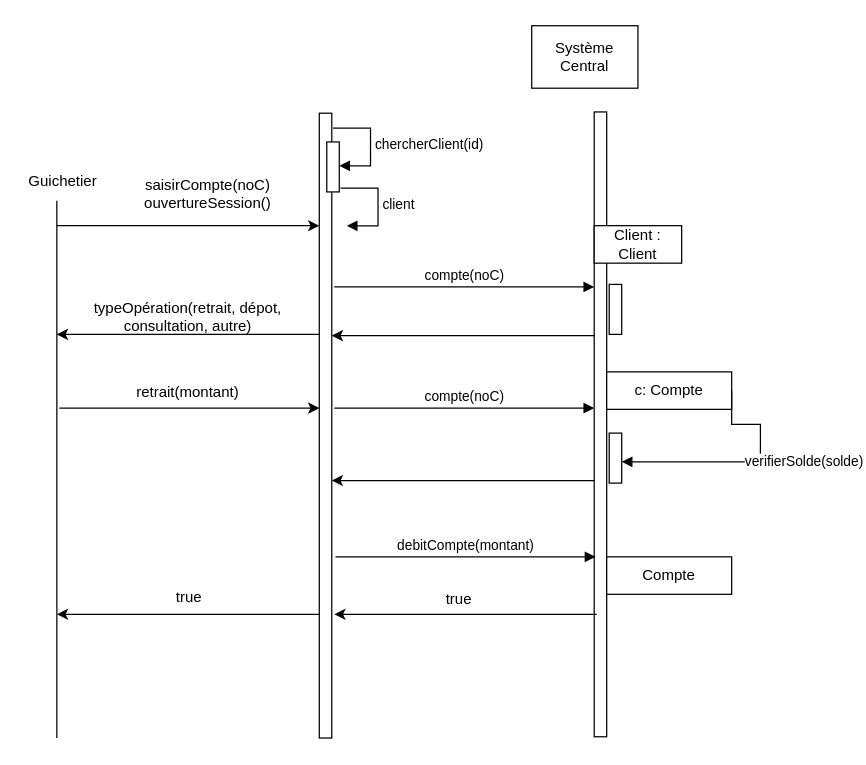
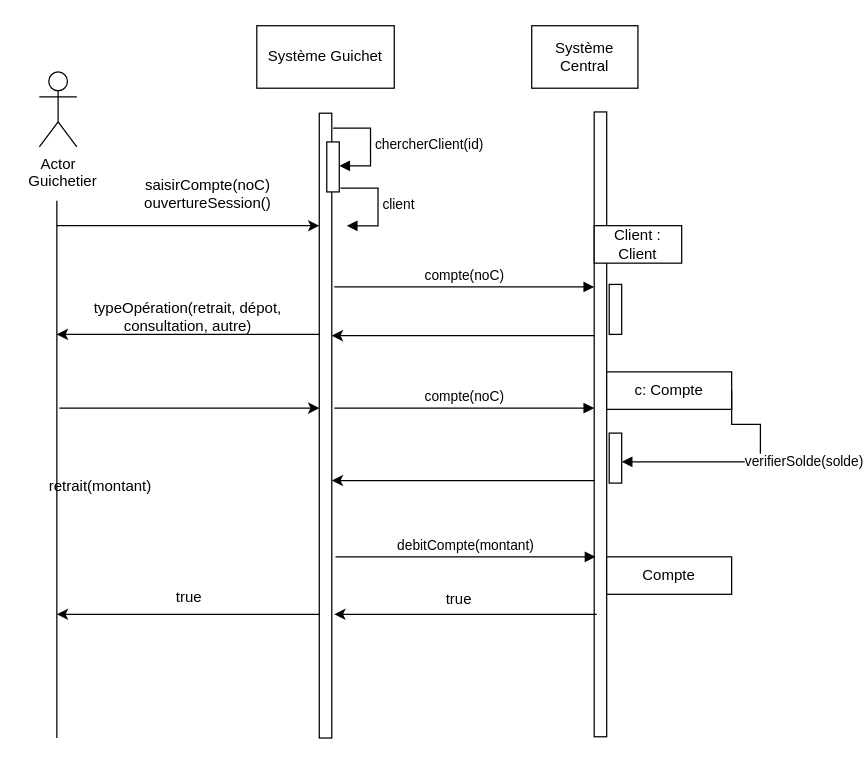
  <mxCell id="0" />
  <mxCell id="1" parent="0" />
+ <mxCell id="2" value="Actor" style="shape=umlActor;verticalLabelPosition=bottom;verticalAlign=top;html=1;" vertex="1" parent="1"><mxGeometry x="31" y="57" width="30" height="60" as="geometry" /></mxCell>
  <mxCell id="3" value="Guichetier" style="text;html=1;align=center;verticalAlign=middle;whiteSpace=wrap;rounded=0;" vertex="1" parent="1"><mxGeometry x="20" y="130" width="60" height="30" as="geometry" /></mxCell>
  <mxCell id="4" value="" style="endArrow=none;html=1;rounded=0;" edge="1" parent="1"><mxGeometry width="50" height="50" relative="1" as="geometry"><mxPoint x="45" y="590" as="sourcePoint" /><mxPoint x="45" y="160" as="targetPoint" /></mxGeometry></mxCell>
  <mxCell id="5" value="" style="endArrow=classic;html=1;rounded=0;" edge="1" parent="1"><mxGeometry width="50" height="50" relative="1" as="geometry"><mxPoint x="45" y="180" as="sourcePoint" /><mxPoint x="255" y="180" as="targetPoint" /></mxGeometry></mxCell>
+ <mxCell id="6" value="Système Guichet" style="html=1;whiteSpace=wrap;" vertex="1" parent="1"><mxGeometry x="205" y="20" width="110" height="50" as="geometry" /></mxCell>
  <mxCell id="7" value="" style="html=1;points=[[0,0,0,0,5],[0,1,0,0,-5],[1,0,0,0,5],[1,1,0,0,-5]];perimeter=orthogonalPerimeter;outlineConnect=0;targetShapes=umlLifeline;portConstraint=eastwest;newEdgeStyle={&quot;curved&quot;:0,&quot;rounded&quot;:0};" vertex="1" parent="1"><mxGeometry x="255" y="90" width="10" height="500" as="geometry" /></mxCell>
  <mxCell id="8" value="Système Central" style="html=1;whiteSpace=wrap;" vertex="1" parent="1"><mxGeometry x="425" y="20" width="85" height="50" as="geometry" /></mxCell>
  <mxCell id="9" value="" style="html=1;points=[[0,0,0,0,5],[0,1,0,0,-5],[1,0,0,0,5],[1,1,0,0,-5]];perimeter=orthogonalPerimeter;outlineConnect=0;targetShapes=umlLifeline;portConstraint=eastwest;newEdgeStyle={&quot;curved&quot;:0,&quot;rounded&quot;:0};" vertex="1" parent="1"><mxGeometry x="475" y="89" width="10" height="500" as="geometry" /></mxCell>
  <mxCell id="10" value="&lt;div&gt;saisirCompte(noC)&lt;/div&gt;&lt;div&gt;&lt;span style=&quot;background-color: initial;&quot;&gt;ouvertureSession()&lt;/span&gt;&lt;/div&gt;&lt;div&gt;&lt;span style=&quot;background-color: initial;&quot;&gt;&lt;br&gt;&lt;/span&gt;&lt;/div&gt;" style="text;html=1;align=center;verticalAlign=middle;whiteSpace=wrap;rounded=0;" vertex="1" parent="1"><mxGeometry x="106" y="147" width="120" height="30" as="geometry" /></mxCell>
  <mxCell id="11" value="" style="html=1;points=[[0,0,0,0,5],[0,1,0,0,-5],[1,0,0,0,5],[1,1,0,0,-5]];perimeter=orthogonalPerimeter;outlineConnect=0;targetShapes=umlLifeline;portConstraint=eastwest;newEdgeStyle={&quot;curved&quot;:0,&quot;rounded&quot;:0};" vertex="1" parent="1"><mxGeometry x="261" y="113" width="10" height="40" as="geometry" /></mxCell>
  <mxCell id="12" value="chercherClient(id)" style="html=1;align=left;spacingLeft=2;endArrow=block;rounded=0;edgeStyle=orthogonalEdgeStyle;curved=0;rounded=0;" edge="1" parent="1"><mxGeometry relative="1" as="geometry"><mxPoint x="266" y="102" as="sourcePoint" /><Array as="points"><mxPoint x="296" y="132" /></Array><mxPoint x="271" y="132.067" as="targetPoint" /></mxGeometry></mxCell>
  <mxCell id="13" value="client" style="html=1;align=left;spacingLeft=2;endArrow=block;rounded=0;edgeStyle=orthogonalEdgeStyle;curved=0;rounded=0;" edge="1" parent="1"><mxGeometry relative="1" as="geometry"><mxPoint x="272" y="150" as="sourcePoint" /><Array as="points"><mxPoint x="302" y="180" /></Array><mxPoint x="277" y="180.067" as="targetPoint" /></mxGeometry></mxCell>
  <mxCell id="14" value="compte(noC)" style="html=1;verticalAlign=bottom;endArrow=block;curved=0;rounded=0;" edge="1" parent="1" target="9"><mxGeometry width="80" relative="1" as="geometry"><mxPoint x="267" y="229" as="sourcePoint" /><mxPoint x="347" y="229" as="targetPoint" /></mxGeometry></mxCell>
  <mxCell id="15" value="Client : Client" style="html=1;whiteSpace=wrap;" vertex="1" parent="1"><mxGeometry x="475" y="180" width="70" height="30" as="geometry" /></mxCell>
  <mxCell id="16" value="" style="endArrow=classic;html=1;rounded=0;" edge="1" parent="1" target="7"><mxGeometry width="50" height="50" relative="1" as="geometry"><mxPoint x="475" y="268" as="sourcePoint" /><mxPoint x="415" y="268" as="targetPoint" /></mxGeometry></mxCell>
  <mxCell id="17" value="" style="html=1;points=[[0,0,0,0,5],[0,1,0,0,-5],[1,0,0,0,5],[1,1,0,0,-5]];perimeter=orthogonalPerimeter;outlineConnect=0;targetShapes=umlLifeline;portConstraint=eastwest;newEdgeStyle={&quot;curved&quot;:0,&quot;rounded&quot;:0};" vertex="1" parent="1"><mxGeometry x="487" y="227" width="10" height="40" as="geometry" /></mxCell>
  <mxCell id="18" value="" style="endArrow=classic;html=1;rounded=0;" edge="1" parent="1"><mxGeometry width="50" height="50" relative="1" as="geometry"><mxPoint x="255" y="267" as="sourcePoint" /><mxPoint x="45" y="267" as="targetPoint" /></mxGeometry></mxCell>
  <mxCell id="19" value="typeOpération(retrait, dépot, consultation, autre)" style="text;html=1;align=center;verticalAlign=middle;whiteSpace=wrap;rounded=0;" vertex="1" parent="1"><mxGeometry x="55" y="238" width="190" height="30" as="geometry" /></mxCell>
  <mxCell id="20" value="" style="endArrow=classic;html=1;rounded=0;" edge="1" parent="1" target="7"><mxGeometry width="50" height="50" relative="1" as="geometry"><mxPoint x="47" y="326" as="sourcePoint" /><mxPoint x="97" y="276" as="targetPoint" /></mxGeometry></mxCell>
- <mxCell id="21" value="retrait(montant)" style="text;html=1;align=center;verticalAlign=middle;whiteSpace=wrap;rounded=0;" vertex="1" parent="1"><mxGeometry x="75" y="299" width="150" height="30" as="geometry" /></mxCell>
+ <mxCell id="21" value="retrait(montant)" style="text;html=1;align=center;verticalAlign=middle;whiteSpace=wrap;rounded=0;" vertex="1" parent="1"><mxGeometry x="5" y="374" width="150" height="30" as="geometry" /></mxCell>
  <mxCell id="22" value="compte(noC)" style="html=1;verticalAlign=bottom;endArrow=block;curved=0;rounded=0;" edge="1" parent="1"><mxGeometry width="80" relative="1" as="geometry"><mxPoint x="267" y="326" as="sourcePoint" /><mxPoint x="475" y="326" as="targetPoint" /></mxGeometry></mxCell>
  <mxCell id="23" value="c: Compte" style="html=1;whiteSpace=wrap;" vertex="1" parent="1"><mxGeometry x="485" y="297" width="100" height="30" as="geometry" /></mxCell>
  <mxCell id="24" value="verifierSolde(solde)" style="html=1;align=left;spacingLeft=2;endArrow=block;rounded=0;edgeStyle=orthogonalEdgeStyle;curved=0;rounded=0;exitX=1;exitY=0.5;exitDx=0;exitDy=0;" edge="1" parent="1" source="23" target="25"><mxGeometry relative="1" as="geometry"><mxPoint x="578" y="339" as="sourcePoint" /><Array as="points"><mxPoint x="585" y="339" /><mxPoint x="608" y="339" /><mxPoint x="608" y="369" /></Array><mxPoint x="583" y="369.067" as="targetPoint" /></mxGeometry></mxCell>
  <mxCell id="25" value="" style="html=1;points=[[0,0,0,0,5],[0,1,0,0,-5],[1,0,0,0,5],[1,1,0,0,-5]];perimeter=orthogonalPerimeter;outlineConnect=0;targetShapes=umlLifeline;portConstraint=eastwest;newEdgeStyle={&quot;curved&quot;:0,&quot;rounded&quot;:0};" vertex="1" parent="1"><mxGeometry x="487" y="346" width="10" height="40" as="geometry" /></mxCell>
  <mxCell id="26" value="" style="endArrow=classic;html=1;rounded=0;" edge="1" parent="1"><mxGeometry width="50" height="50" relative="1" as="geometry"><mxPoint x="475" y="384" as="sourcePoint" /><mxPoint x="265" y="384" as="targetPoint" /></mxGeometry></mxCell>
  <mxCell id="27" value="debitCompte(montant)" style="html=1;verticalAlign=bottom;endArrow=block;curved=0;rounded=0;" edge="1" parent="1"><mxGeometry width="80" relative="1" as="geometry"><mxPoint x="268" y="445" as="sourcePoint" /><mxPoint x="476" y="445" as="targetPoint" /></mxGeometry></mxCell>
  <mxCell id="28" value="Compte" style="html=1;whiteSpace=wrap;" vertex="1" parent="1"><mxGeometry x="485" y="445" width="100" height="30" as="geometry" /></mxCell>
  <mxCell id="29" value="" style="endArrow=classic;html=1;rounded=0;" edge="1" parent="1"><mxGeometry width="50" height="50" relative="1" as="geometry"><mxPoint x="477" y="491" as="sourcePoint" /><mxPoint x="267" y="491" as="targetPoint" /></mxGeometry></mxCell>
  <mxCell id="30" value="true" style="text;html=1;align=center;verticalAlign=middle;whiteSpace=wrap;rounded=0;" vertex="1" parent="1"><mxGeometry x="295" y="464" width="144" height="30" as="geometry" /></mxCell>
  <mxCell id="31" value="" style="endArrow=classic;html=1;rounded=0;" edge="1" parent="1"><mxGeometry width="50" height="50" relative="1" as="geometry"><mxPoint x="255" y="491" as="sourcePoint" /><mxPoint x="45" y="491" as="targetPoint" /></mxGeometry></mxCell>
  <mxCell id="32" value="true" style="text;html=1;align=center;verticalAlign=middle;whiteSpace=wrap;rounded=0;" vertex="1" parent="1"><mxGeometry x="121" y="463" width="60" height="30" as="geometry" /></mxCell>
